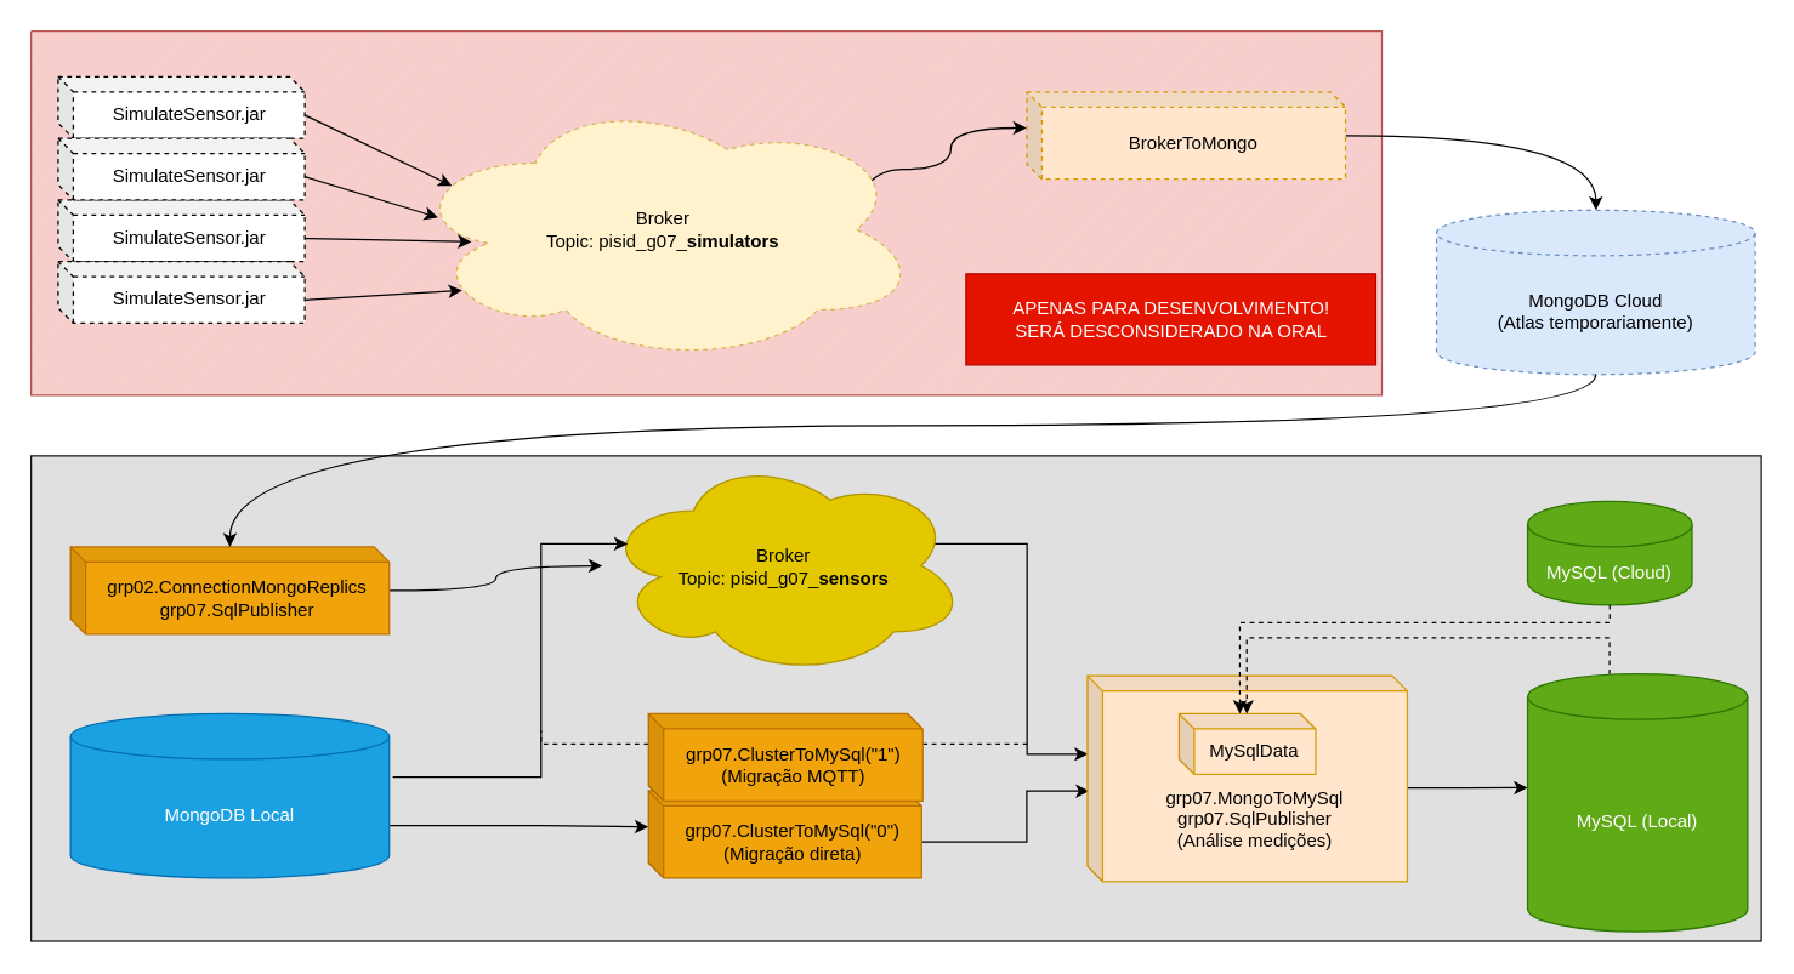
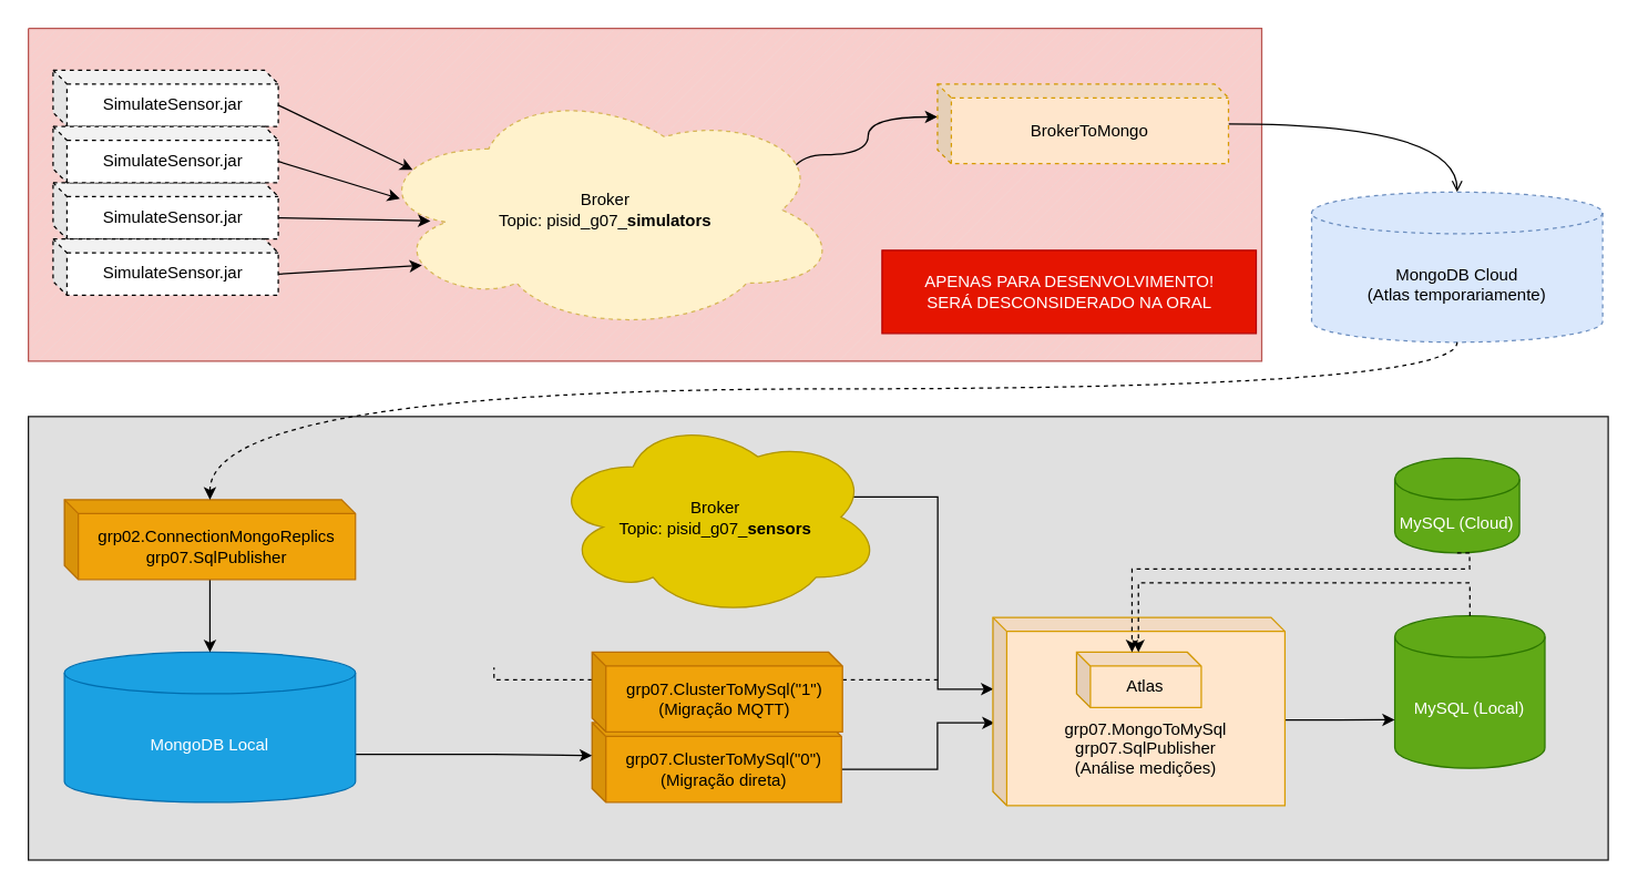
  <mxCell id="0" />
  <mxCell id="1" parent="0" />
  <mxCell id="2" value="" style="verticalLabelPosition=bottom;verticalAlign=top;html=1;shape=mxgraph.basic.patternFillRect;fillStyle=diag;step=5;fillStrokeWidth=0.2;fillStrokeColor=#dddddd;strokeColor=#b85450;fillColor=#f8cecc;" vertex="1" parent="1"><mxGeometry x="20" y="20" width="890" height="240" as="geometry" /></mxCell>
  <mxCell id="3" value="" style="rounded=0;whiteSpace=wrap;html=1;fontColor=#333333;strokeColor=#171717;fillColor=#E0E0E0;" parent="1" vertex="1"><mxGeometry x="20" y="300" width="1140" height="320" as="geometry" /></mxCell>
  <mxCell id="4" value="" style="edgeStyle=orthogonalEdgeStyle;rounded=0;orthogonalLoop=1;jettySize=auto;html=1;exitDx=0;exitDy=0;exitPerimeter=0;entryDx=0;entryDy=23.776;entryPerimeter=0;curved=1;exitX=0.875;exitY=0.5;entryX=0;entryY=0;" parent="1" source="5" target="31" edge="1"><mxGeometry relative="1" as="geometry"><Array as="points"><mxPoint x="626" y="111" /><mxPoint x="626" y="84" /></Array></mxGeometry></mxCell>
  <mxCell id="5" value="Broker&lt;br&gt;Topic: pisid_g07_&lt;b&gt;simulators&lt;/b&gt;" style="ellipse;shape=cloud;whiteSpace=wrap;html=1;dashed=1;fillColor=#fff2cc;strokeColor=#d6b656;" parent="1" vertex="1"><mxGeometry x="267.462" y="62.92" width="338.542" height="176.042" as="geometry" /></mxCell>
  <mxCell id="6" value="SimulateSensor.jar" style="shape=cube;whiteSpace=wrap;html=1;boundedLbl=1;backgroundOutline=1;darkOpacity=0.05;darkOpacity2=0.1;dashed=1;size=10;" parent="1" vertex="1"><mxGeometry x="37.82" y="50.002" width="162.5" height="40.625" as="geometry" /></mxCell>
  <mxCell id="7" value="" style="rounded=0;orthogonalLoop=1;jettySize=auto;html=1;exitX=0;exitY=0;exitDx=162.5;exitDy=25.312;exitPerimeter=0;entryX=0.088;entryY=0.335;entryDx=0;entryDy=0;entryPerimeter=0;" parent="1" source="6" target="5" edge="1"><mxGeometry x="31.82" y="36.46" as="geometry" /></mxCell>
  <mxCell id="8" value="" style="edgeStyle=none;rounded=0;orthogonalLoop=1;jettySize=auto;html=1;exitX=0;exitY=0;exitDx=162.5;exitDy=25.312;exitPerimeter=0;entryX=0.126;entryY=0.545;entryDx=0;entryDy=0;entryPerimeter=0;" parent="1" source="9" target="5" edge="1"><mxGeometry x="31.82" y="36.46" as="geometry" /></mxCell>
  <mxCell id="9" value="SimulateSensor.jar" style="shape=cube;whiteSpace=wrap;html=1;boundedLbl=1;backgroundOutline=1;darkOpacity=0.05;darkOpacity2=0.1;dashed=1;size=10;" parent="1" vertex="1"><mxGeometry x="37.82" y="131.252" width="162.5" height="40.625" as="geometry" /></mxCell>
  <mxCell id="10" value="" style="edgeStyle=none;rounded=0;orthogonalLoop=1;jettySize=auto;html=1;exitX=0;exitY=0;exitDx=162.5;exitDy=25.312;exitPerimeter=0;entryX=0.108;entryY=0.727;entryDx=0;entryDy=0;entryPerimeter=0;" parent="1" source="11" target="5" edge="1"><mxGeometry x="31.82" y="36.46" as="geometry" /></mxCell>
  <mxCell id="11" value="SimulateSensor.jar" style="shape=cube;whiteSpace=wrap;html=1;boundedLbl=1;backgroundOutline=1;darkOpacity=0.05;darkOpacity2=0.1;dashed=1;size=10;" parent="1" vertex="1"><mxGeometry x="37.82" y="171.877" width="162.5" height="40.625" as="geometry" /></mxCell>
  <mxCell id="12" value="SimulateSensor.jar" style="shape=cube;whiteSpace=wrap;html=1;boundedLbl=1;backgroundOutline=1;darkOpacity=0.05;darkOpacity2=0.1;dashed=1;size=10;" parent="1" vertex="1"><mxGeometry x="37.82" y="90.627" width="162.5" height="40.625" as="geometry" /></mxCell>
  <mxCell id="13" value="" style="edgeStyle=none;rounded=0;orthogonalLoop=1;jettySize=auto;html=1;entryX=0.061;entryY=0.454;entryDx=0;entryDy=0;entryPerimeter=0;exitX=0;exitY=0;exitDx=162.5;exitDy=25.312;exitPerimeter=0;" parent="1" source="12" target="5" edge="1"><mxGeometry x="31.82" y="36.46" as="geometry"><mxPoint x="227.82" y="124.46" as="sourcePoint" /></mxGeometry></mxCell>
  <mxCell id="14" style="edgeStyle=orthogonalEdgeStyle;rounded=0;orthogonalLoop=1;jettySize=auto;html=1;entryX=0.006;entryY=0.56;entryDx=0;entryDy=0;entryPerimeter=0;exitX=0;exitY=0;exitDx=180;exitDy=33.775;exitPerimeter=0;" parent="1" source="15" target="26" edge="1"><mxGeometry relative="1" as="geometry"><mxPoint x="946" y="700.059" as="targetPoint" /><Array as="points"><mxPoint x="676" y="555" /><mxPoint x="676" y="521" /></Array></mxGeometry></mxCell>
  <mxCell id="15" value="grp07.ClusterToMySql(&quot;0&quot;)&lt;br&gt;(Migração direta)" style="shape=cube;whiteSpace=wrap;html=1;boundedLbl=1;backgroundOutline=1;darkOpacity=0.05;darkOpacity2=0.1;size=10;fillColor=#f0a30a;strokeColor=#BD7000;fontColor=#000000;" parent="1" vertex="1"><mxGeometry x="426.73" y="520.78" width="180" height="57.55" as="geometry" /></mxCell>
  <mxCell id="16" style="edgeStyle=orthogonalEdgeStyle;rounded=0;orthogonalLoop=1;jettySize=auto;html=1;endArrow=classic;endFill=1;exitX=0.91;exitY=0.4;exitDx=0;exitDy=0;exitPerimeter=0;entryX=0.002;entryY=0.381;entryDx=0;entryDy=0;entryPerimeter=0;" parent="1" source="17" target="26" edge="1"><mxGeometry relative="1" as="geometry"><mxPoint x="717" y="503" as="targetPoint" /><Array as="points" /></mxGeometry></mxCell>
  <mxCell id="17" value="Broker&lt;br&gt;Topic: pisid_g07_&lt;b&gt;sensors&lt;/b&gt;" style="ellipse;shape=cloud;whiteSpace=wrap;html=1;fillColor=#e3c800;strokeColor=#B09500;fontColor=#000000;" parent="1" vertex="1"><mxGeometry x="396.36" y="300" width="240" height="145" as="geometry" /></mxCell>
  <mxCell id="18" style="edgeStyle=orthogonalEdgeStyle;rounded=0;orthogonalLoop=1;jettySize=auto;html=1;dashed=1;endArrow=none;endFill=0;" parent="1" source="20" edge="1"><mxGeometry relative="1" as="geometry"><mxPoint x="356" y="481" as="targetPoint" /><Array as="points"><mxPoint x="356" y="490" /></Array></mxGeometry></mxCell>
  <mxCell id="19" style="edgeStyle=orthogonalEdgeStyle;rounded=0;orthogonalLoop=1;jettySize=auto;html=1;endArrow=none;endFill=0;dashed=1;" parent="1" source="20" edge="1"><mxGeometry relative="1" as="geometry"><mxPoint x="676" y="490" as="targetPoint" /><Array as="points"><mxPoint x="676" y="490" /></Array></mxGeometry></mxCell>
  <mxCell id="20" value="grp07.ClusterToMySql(&quot;1&quot;) &lt;br&gt;(Migração MQTT)" style="shape=cube;whiteSpace=wrap;html=1;boundedLbl=1;backgroundOutline=1;darkOpacity=0.05;darkOpacity2=0.1;size=10;fillColor=#f0a30a;strokeColor=#BD7000;fontColor=#000000;" parent="1" vertex="1"><mxGeometry x="426.73" y="470" width="180.73" height="57.55" as="geometry" /></mxCell>
  <mxCell id="21" style="edgeStyle=orthogonalEdgeStyle;rounded=0;orthogonalLoop=1;jettySize=auto;html=1;entryX=0;entryY=0;entryDx=0;entryDy=23.775;entryPerimeter=0;exitX=1;exitY=0;exitDx=0;exitDy=73.75;exitPerimeter=0;" parent="1" source="33" target="15" edge="1"><mxGeometry relative="1" as="geometry"><Array as="points"><mxPoint x="356" y="544" /><mxPoint x="356" y="545" /></Array></mxGeometry></mxCell>
- <mxCell id="22" style="edgeStyle=orthogonalEdgeStyle;rounded=0;orthogonalLoop=1;jettySize=auto;html=1;entryX=0.07;entryY=0.4;entryDx=0;entryDy=0;entryPerimeter=0;exitX=1.011;exitY=0.385;exitDx=0;exitDy=0;exitPerimeter=0;" parent="1" source="33" target="17" edge="1"><mxGeometry relative="1" as="geometry"><Array as="points"><mxPoint x="356" y="512" /><mxPoint x="356" y="358" /></Array></mxGeometry></mxCell>
- <mxCell id="23" value="MySQL (Cloud)" style="shape=cylinder3;whiteSpace=wrap;html=1;boundedLbl=1;backgroundOutline=1;size=15;fillColor=#60a917;strokeColor=#2D7600;fontColor=#ffffff;" parent="1" vertex="1"><mxGeometry x="1006" y="330" width="108.33" height="68.33" as="geometry" /></mxCell>
- <mxCell id="24" value="MySQL (Local)" style="shape=cylinder3;whiteSpace=wrap;html=1;boundedLbl=1;backgroundOutline=1;size=15;fillColor=#60a917;strokeColor=#2D7600;fontColor=#ffffff;" parent="1" vertex="1"><mxGeometry x="1006" y="443.78" width="145" height="170" as="geometry" /></mxCell>
+ <mxCell id="23" value="MySQL (Cloud)" style="shape=cylinder3;whiteSpace=wrap;html=1;boundedLbl=1;backgroundOutline=1;size=15;fillColor=#60a917;strokeColor=#2D7600;fontColor=#ffffff;" parent="1" vertex="1"><mxGeometry x="1006" y="330" width="90" height="68.33" as="geometry" /></mxCell>
+ <mxCell id="24" value="MySQL (Local)" style="shape=cylinder3;whiteSpace=wrap;html=1;boundedLbl=1;backgroundOutline=1;size=15;fillColor=#60a917;strokeColor=#2D7600;fontColor=#ffffff;" parent="1" vertex="1"><mxGeometry x="1006" y="443.78" width="108.33" height="110" as="geometry" /></mxCell>
  <mxCell id="25" style="edgeStyle=orthogonalEdgeStyle;rounded=0;orthogonalLoop=1;jettySize=auto;html=1;entryX=0;entryY=0;entryDx=0;entryDy=75;entryPerimeter=0;endArrow=classic;endFill=1;exitX=0;exitY=0;exitDx=210.73;exitDy=72.815;exitPerimeter=0;" parent="1" source="26" target="24" edge="1"><mxGeometry relative="1" as="geometry"><Array as="points"><mxPoint x="927" y="519" /><mxPoint x="966" y="519" /></Array><mxPoint x="927" y="519" as="sourcePoint" /></mxGeometry></mxCell>
  <mxCell id="26" value="&lt;br&gt;&lt;br&gt;&lt;br&gt;grp07.MongoToMySql&lt;br&gt;grp07.SqlPublisher&lt;br&gt;(Análise medições)" style="shape=cube;whiteSpace=wrap;html=1;boundedLbl=1;backgroundOutline=1;darkOpacity=0.05;darkOpacity2=0.1;size=10;fillColor=#ffe6cc;strokeColor=#d79b00;" parent="1" vertex="1"><mxGeometry x="716" y="445" width="210.73" height="135.63" as="geometry" /></mxCell>
- <mxCell id="27" value="MySqlData" style="shape=cube;whiteSpace=wrap;html=1;boundedLbl=1;backgroundOutline=1;darkOpacity=0.05;darkOpacity2=0.1;size=10;fillColor=#ffe6cc;strokeColor=#d79b00;" parent="1" vertex="1"><mxGeometry x="776.36" y="470" width="90" height="40" as="geometry" /></mxCell>
+ <mxCell id="27" value="Atlas" style="shape=cube;whiteSpace=wrap;html=1;boundedLbl=1;backgroundOutline=1;darkOpacity=0.05;darkOpacity2=0.1;size=10;fillColor=#ffe6cc;strokeColor=#d79b00;" parent="1" vertex="1"><mxGeometry x="776.36" y="470" width="90" height="40" as="geometry" /></mxCell>
  <mxCell id="28" value="" style="edgeStyle=orthogonalEdgeStyle;rounded=0;orthogonalLoop=1;jettySize=auto;html=1;dashed=1;endArrow=classic;endFill=1;exitX=0.5;exitY=1;exitDx=0;exitDy=0;exitPerimeter=0;entryX=0;entryY=0;entryDx=40;entryDy=0;entryPerimeter=0;" parent="1" source="23" target="27" edge="1"><mxGeometry relative="1" as="geometry"><Array as="points"><mxPoint x="1060" y="410" /><mxPoint x="816" y="410" /></Array></mxGeometry></mxCell>
  <mxCell id="29" style="edgeStyle=orthogonalEdgeStyle;rounded=0;orthogonalLoop=1;jettySize=auto;html=1;endArrow=classic;endFill=1;dashed=1;" parent="1" source="24" target="27" edge="1"><mxGeometry relative="1" as="geometry"><Array as="points"><mxPoint x="1060" y="420" /><mxPoint x="821" y="420" /></Array></mxGeometry></mxCell>
- <mxCell id="30" style="edgeStyle=orthogonalEdgeStyle;rounded=0;orthogonalLoop=1;jettySize=auto;html=1;curved=1;entryX=0.5;entryY=0;entryDx=0;entryDy=0;entryPerimeter=0;" parent="1" source="31" target="32" edge="1"><mxGeometry relative="1" as="geometry" /></mxCell>
+ <mxCell id="30" style="edgeStyle=orthogonalEdgeStyle;rounded=0;orthogonalLoop=1;jettySize=auto;html=1;curved=1;entryX=0.5;entryY=0;entryDx=0;entryDy=0;entryPerimeter=0;endArrow=open;" parent="1" source="31" target="32" edge="1"><mxGeometry relative="1" as="geometry" /></mxCell>
  <mxCell id="31" value="BrokerToMongo" style="shape=cube;whiteSpace=wrap;html=1;boundedLbl=1;backgroundOutline=1;darkOpacity=0.05;darkOpacity2=0.1;size=10;fillColor=#ffe6cc;strokeColor=#d79b00;dashed=1;" parent="1" vertex="1"><mxGeometry x="676" y="60.002" width="210" height="57.553" as="geometry" /></mxCell>
  <mxCell id="32" value="MongoDB Cloud&lt;br&gt;(Atlas temporariamente)" style="shape=cylinder3;whiteSpace=wrap;html=1;boundedLbl=1;backgroundOutline=1;size=15;fillColor=#dae8fc;strokeColor=#6c8ebf;dashed=1;" parent="1" vertex="1"><mxGeometry x="946" y="138.019" width="210" height="108.335" as="geometry" /></mxCell>
  <mxCell id="33" value="MongoDB Local" style="shape=cylinder3;whiteSpace=wrap;html=1;boundedLbl=1;backgroundOutline=1;size=15;fillColor=#1ba1e2;strokeColor=#006EAF;fontColor=#ffffff;" parent="1" vertex="1"><mxGeometry x="46" y="469.995" width="210" height="108.335" as="geometry" /></mxCell>
- <mxCell id="34" value="" style="edgeStyle=orthogonalEdgeStyle;curved=1;rounded=0;orthogonalLoop=1;jettySize=auto;html=1;" parent="1" source="35" edge="1" target="17"><mxGeometry x="40" y="370.01" as="geometry"><mxPoint x="151" y="625.951" as="targetPoint" /></mxGeometry></mxCell>
+ <mxCell id="34" value="" style="edgeStyle=orthogonalEdgeStyle;curved=1;rounded=0;orthogonalLoop=1;jettySize=auto;html=1;entryX=0.5;entryY=0;entryDx=0;entryDy=0;entryPerimeter=0;" parent="1" source="35" edge="1" target="33"><mxGeometry x="40" y="370.01" as="geometry"><mxPoint x="151" y="625.951" as="targetPoint" /></mxGeometry></mxCell>
  <mxCell id="35" value="grp02.ConnectionMongoReplics&lt;br&gt;grp07.SqlPublisher" style="shape=cube;whiteSpace=wrap;html=1;boundedLbl=1;backgroundOutline=1;darkOpacity=0.05;darkOpacity2=0.1;size=10;fillColor=#f0a30a;strokeColor=#BD7000;fontColor=#000000;" parent="1" vertex="1"><mxGeometry x="46" y="360.002" width="210" height="57.553" as="geometry" /></mxCell>
- <mxCell id="36" value="" style="edgeStyle=orthogonalEdgeStyle;curved=1;rounded=0;orthogonalLoop=1;jettySize=auto;html=1;exitX=0.5;exitY=1;exitDx=0;exitDy=0;exitPerimeter=0;" parent="1" source="32" target="35" edge="1"><mxGeometry as="geometry"><mxPoint x="267.053" y="532.512" as="targetPoint" /><Array as="points"><mxPoint x="1051" y="280" /><mxPoint x="151" y="280" /></Array></mxGeometry></mxCell>
+ <mxCell id="36" value="" style="edgeStyle=orthogonalEdgeStyle;curved=1;rounded=0;orthogonalLoop=1;jettySize=auto;html=1;exitX=0.5;exitY=1;exitDx=0;exitDy=0;exitPerimeter=0;dashed=1;" parent="1" source="32" target="35" edge="1"><mxGeometry as="geometry"><mxPoint x="267.053" y="532.512" as="targetPoint" /><Array as="points"><mxPoint x="1051" y="280" /><mxPoint x="151" y="280" /></Array></mxGeometry></mxCell>
  <mxCell id="37" value="APENAS PARA DESENVOLVIMENTO!&lt;br&gt;SERÁ DESCONSIDERADO NA ORAL" style="verticalLabelPosition=middle;verticalAlign=middle;html=1;shape=mxgraph.basic.rect;fillColor2=none;strokeWidth=1;size=30;indent=100;fillColor=#e51400;labelPosition=center;align=center;strokeColor=#B20000;fontColor=#ffffff;" vertex="1" parent="1"><mxGeometry x="636" y="180" width="270" height="60" as="geometry" /></mxCell>
